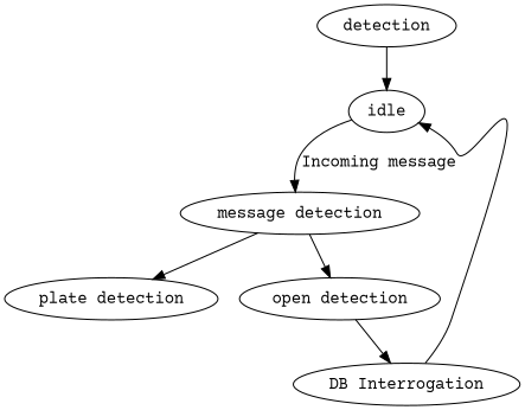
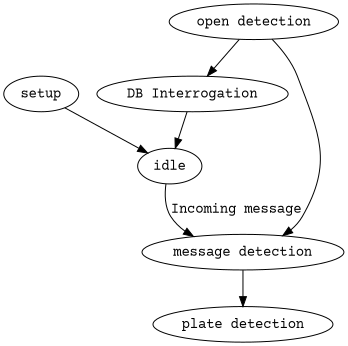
  digraph {
    fontname="Courier Prime"
    node [fontname="Courier Prime"]
    edge [fontname="Courier Prime"]
-   setup [label=detection]
+   setup
    idle
    "message detection"
    "plate detection"
    n5 [label="open detection"]
    "DB Interrogation"
    setup -> idle
    idle -> "message detection" [label="Incoming message"]
    "message detection" -> "plate detection"
-   "message detection" -> n5
+   n5 -> "message detection"
    n5 -> "DB Interrogation"
    "DB Interrogation" -> idle
  }
